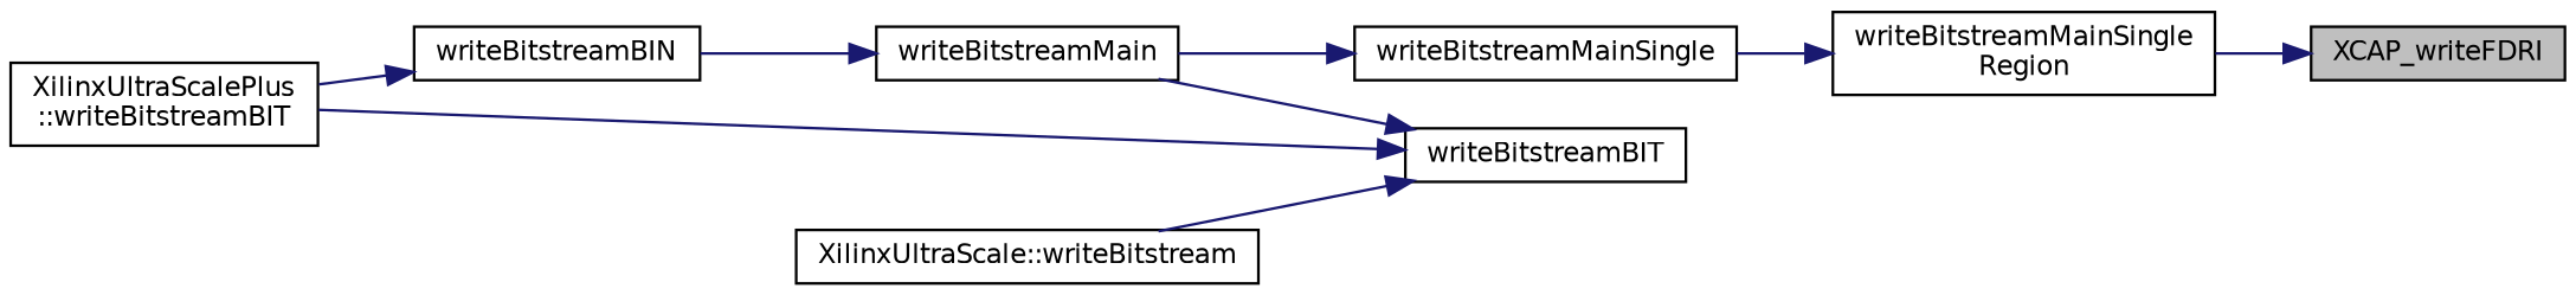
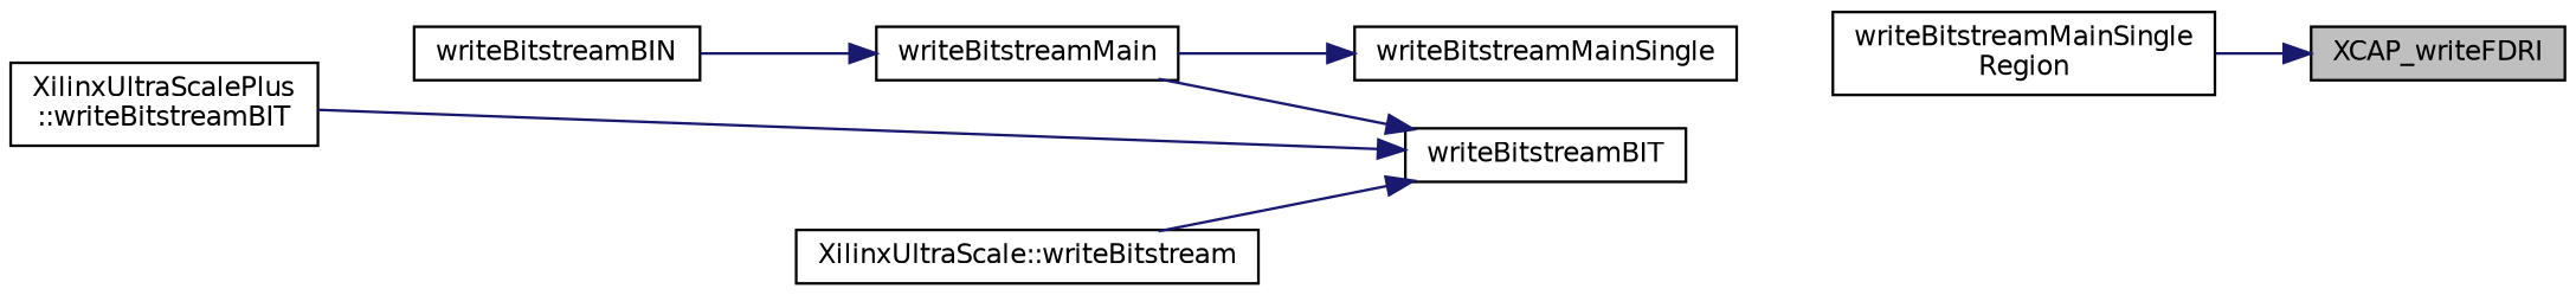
  digraph {
    rankdir=RL
    node [color=black fillcolor=white fontname=Helvetica fontsize=10 shape=record style=filled]
    edge [color=midnightblue dir=back fontname=Helvetica fontsize=10 labelfontname=Helvetica labelfontsize=10 style=solid]
    n1 [fillcolor=grey75 fontcolor=black height=0.2 label=XCAP_writeFDRI width=0.4]
    n2 [height=0.2 label="writeBitstreamMainSingle\lRegion" width=0.4]
    n3 [height=0.2 label=writeBitstreamMainSingle width=0.4]
    n4 [height=0.2 label=writeBitstreamMain width=0.4]
    n5 [height=0.2 label=writeBitstreamBIN width=0.4]
    n6 [height=0.2 label="XilinxUltraScalePlus\l::writeBitstreamBIT" width=0.4]
    n7 [height=0.2 label=writeBitstreamBIT width=0.4]
    n8 [height=0.2 label="XilinxUltraScale::writeBitstream" width=0.4]
    n1 -> n2
-   n2 -> n3
    n3 -> n4
    n4 -> n5
-   n5 -> n6
    n7 -> n4
    n7 -> n6
    n7 -> n8
  }
